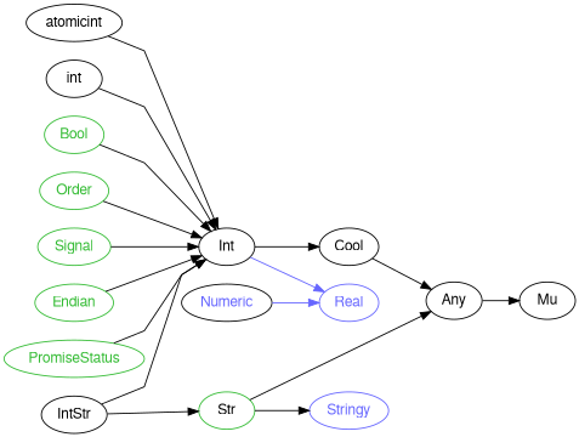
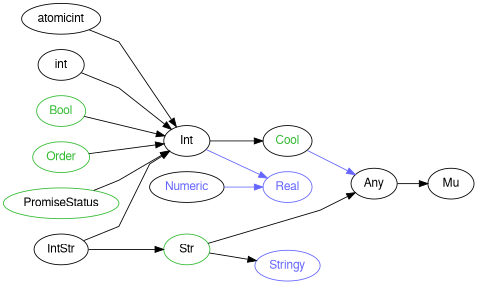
  digraph {
    rankdir=LR
    splines=polyline
    node [color="#000000" fontcolor="#000000" fontname=FreeSans]
    edge [color="#000000"]
    Int
-   Cool
+   Cool [fontcolor="#33BB33"]
    Real [color="#6666FF" fontcolor="#6666FF"]
    Any
    Mu
    Numeric [fontcolor="#6666FF"]
    atomicint
    int
    Bool [color="#33BB33" fontcolor="#33BB33"]
    Order [color="#33BB33" fontcolor="#33BB33"]
-   Signal [color="#33BB33" fontcolor="#33BB33"]
-   Endian [color="#33BB33" fontcolor="#33BB33"]
    Stringy [color="#6666FF" fontcolor="#6666FF"]
    Str [color="#33BB33"]
    IntStr
-   PromiseStatus [color="#33BB33" fontcolor="#33BB33"]
+   PromiseStatus [color="#33BB33"]
    Int -> Cool
    Int -> Real [color="#6666FF"]
-   Cool -> Any
+   Cool -> Any [color="#6666FF"]
    Any -> Mu
    Numeric -> Real [color="#6666FF"]
    atomicint -> Int
    int -> Int
    Bool -> Int
    Order -> Int
-   Signal -> Int
-   Endian -> Int
    Str -> Any
    Str -> Stringy
    IntStr -> Int
    IntStr -> Str
    PromiseStatus -> Int
  }
